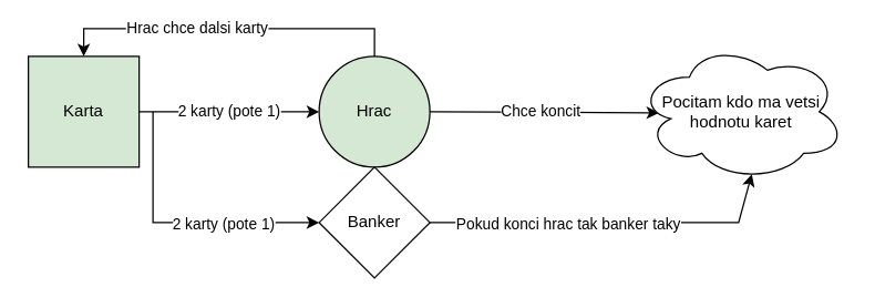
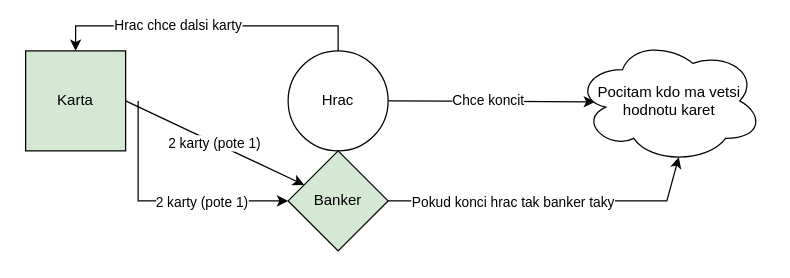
  <mxCell id="0" />
  <mxCell id="1" parent="0" />
  <mxCell id="2" value="Karta" style="whiteSpace=wrap;html=1;aspect=fixed;fillColor=#d5e8d4;" vertex="1" parent="1"><mxGeometry x="20" y="40" width="80" height="80" as="geometry" /></mxCell>
- <mxCell id="3" value="Hrac" style="ellipse;whiteSpace=wrap;html=1;aspect=fixed;fillColor=#d5e8d4;" vertex="1" parent="1"><mxGeometry x="230" y="40" width="80" height="80" as="geometry" /></mxCell>
- <mxCell id="4" value="Banker" style="rhombus;whiteSpace=wrap;html=1;" vertex="1" parent="1"><mxGeometry x="230" y="120" width="80" height="80" as="geometry" /></mxCell>
- <mxCell id="5" value="2 karty (pote 1)" style="endArrow=classic;html=1;rounded=0;entryX=0;entryY=0.5;entryDx=0;entryDy=0;exitX=1;exitY=0.5;exitDx=0;exitDy=0;" edge="1" parent="1" source="2" target="3"><mxGeometry width="50" height="50" relative="1" as="geometry"><mxPoint x="120" y="80" as="sourcePoint" /><mxPoint x="170" y="30" as="targetPoint" /></mxGeometry></mxCell>
+ <mxCell id="3" value="Hrac" style="ellipse;whiteSpace=wrap;html=1;aspect=fixed;" vertex="1" parent="1"><mxGeometry x="230" y="40" width="80" height="80" as="geometry" /></mxCell>
+ <mxCell id="4" value="Banker" style="rhombus;whiteSpace=wrap;html=1;fillColor=#d5e8d4;" vertex="1" parent="1"><mxGeometry x="230" y="120" width="80" height="80" as="geometry" /></mxCell>
+ <mxCell id="5" value="2 karty (pote 1)" style="endArrow=classic;html=1;rounded=0;exitX=1;exitY=0.5;exitDx=0;exitDy=0;" edge="1" parent="1" source="2" target="4"><mxGeometry width="50" height="50" relative="1" as="geometry"><mxPoint x="120" y="80" as="sourcePoint" /><mxPoint x="170" y="30" as="targetPoint" /></mxGeometry></mxCell>
  <mxCell id="6" value="" style="endArrow=classic;html=1;rounded=0;entryX=0;entryY=0.5;entryDx=0;entryDy=0;" edge="1" parent="1" target="4"><mxGeometry width="50" height="50" relative="1" as="geometry"><mxPoint x="110" y="80" as="sourcePoint" /><mxPoint x="150" y="30" as="targetPoint" /><Array as="points"><mxPoint x="110" y="160" /></Array></mxGeometry></mxCell>
  <mxCell id="7" value="2 karty (pote 1)" style="edgeLabel;html=1;align=center;verticalAlign=middle;resizable=0;points=[];" vertex="1" connectable="0" parent="6"><mxGeometry x="0.26" y="-1" relative="1" as="geometry"><mxPoint x="4" y="-1" as="offset" /></mxGeometry></mxCell>
  <mxCell id="8" value="" style="endArrow=classic;html=1;rounded=0;entryX=0.5;entryY=0;entryDx=0;entryDy=0;" edge="1" parent="1" target="2"><mxGeometry width="50" height="50" relative="1" as="geometry"><mxPoint x="270" y="40" as="sourcePoint" /><mxPoint x="270" y="0" as="targetPoint" /><Array as="points"><mxPoint x="270" y="20" /><mxPoint x="60" y="20" /></Array></mxGeometry></mxCell>
  <mxCell id="9" value="Hrac chce dalsi karty" style="edgeLabel;html=1;align=center;verticalAlign=middle;resizable=0;points=[];" vertex="1" connectable="0" parent="8"><mxGeometry x="0.194" y="-1" relative="1" as="geometry"><mxPoint as="offset" /></mxGeometry></mxCell>
  <mxCell id="10" value="" style="endArrow=classic;html=1;rounded=0;entryX=0.103;entryY=0.508;entryDx=0;entryDy=0;entryPerimeter=0;" edge="1" parent="1" target="14"><mxGeometry width="50" height="50" relative="1" as="geometry"><mxPoint x="310" y="80" as="sourcePoint" /><mxPoint x="380" y="80" as="targetPoint" /></mxGeometry></mxCell>
  <mxCell id="11" value="Chce koncit&lt;br&gt;" style="edgeLabel;html=1;align=center;verticalAlign=middle;resizable=0;points=[];" vertex="1" connectable="0" parent="10"><mxGeometry x="-0.051" y="1" relative="1" as="geometry"><mxPoint as="offset" /></mxGeometry></mxCell>
  <mxCell id="12" value="" style="endArrow=classic;html=1;rounded=0;entryX=0.55;entryY=0.95;entryDx=0;entryDy=0;entryPerimeter=0;" edge="1" parent="1" target="14"><mxGeometry width="50" height="50" relative="1" as="geometry"><mxPoint x="310" y="160" as="sourcePoint" /><mxPoint x="440" y="160" as="targetPoint" /><Array as="points"><mxPoint x="533" y="160" /></Array></mxGeometry></mxCell>
  <mxCell id="13" value="Pokud konci hrac tak banker taky" style="edgeLabel;html=1;align=center;verticalAlign=middle;resizable=0;points=[];" vertex="1" connectable="0" parent="12"><mxGeometry x="-0.049" y="-1" relative="1" as="geometry"><mxPoint x="-24" y="-1" as="offset" /></mxGeometry></mxCell>
  <mxCell id="14" value="Pocitam kdo ma vetsi hodnotu karet" style="ellipse;shape=cloud;whiteSpace=wrap;html=1;" vertex="1" parent="1"><mxGeometry x="460" y="30" width="150" height="100" as="geometry" /></mxCell>
